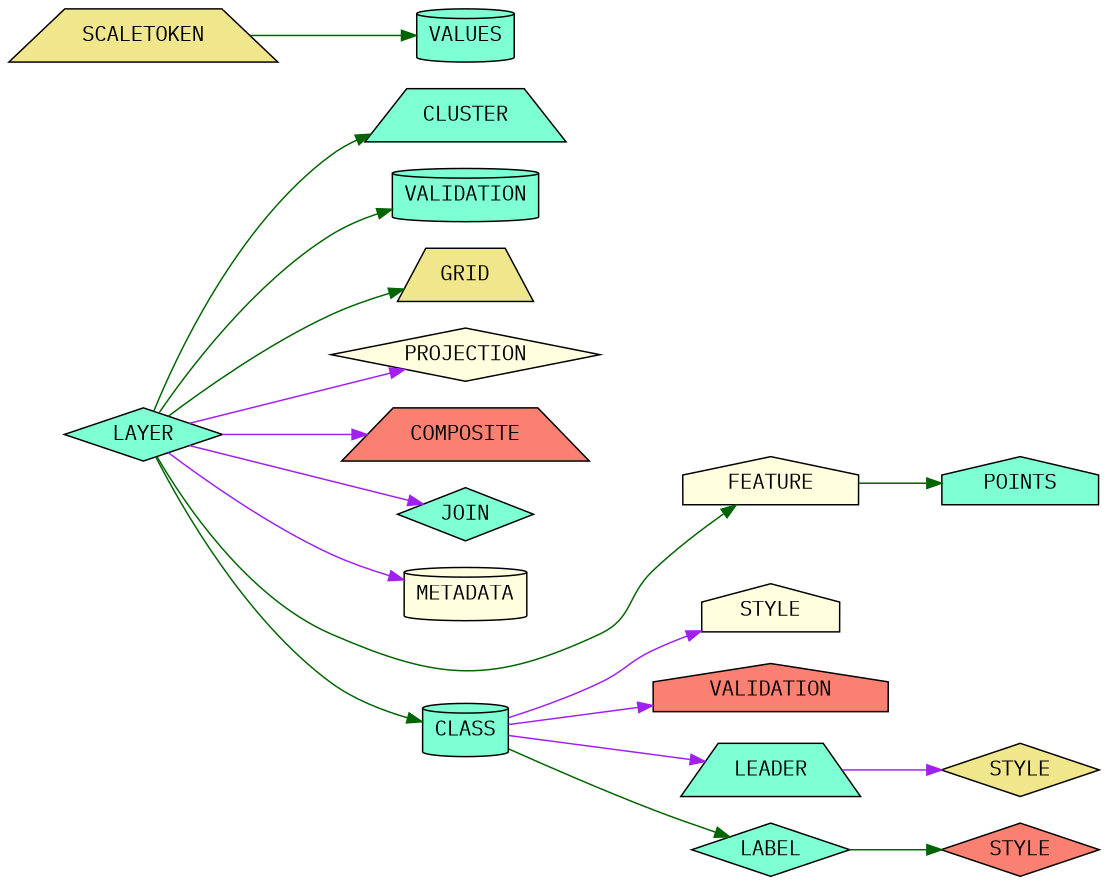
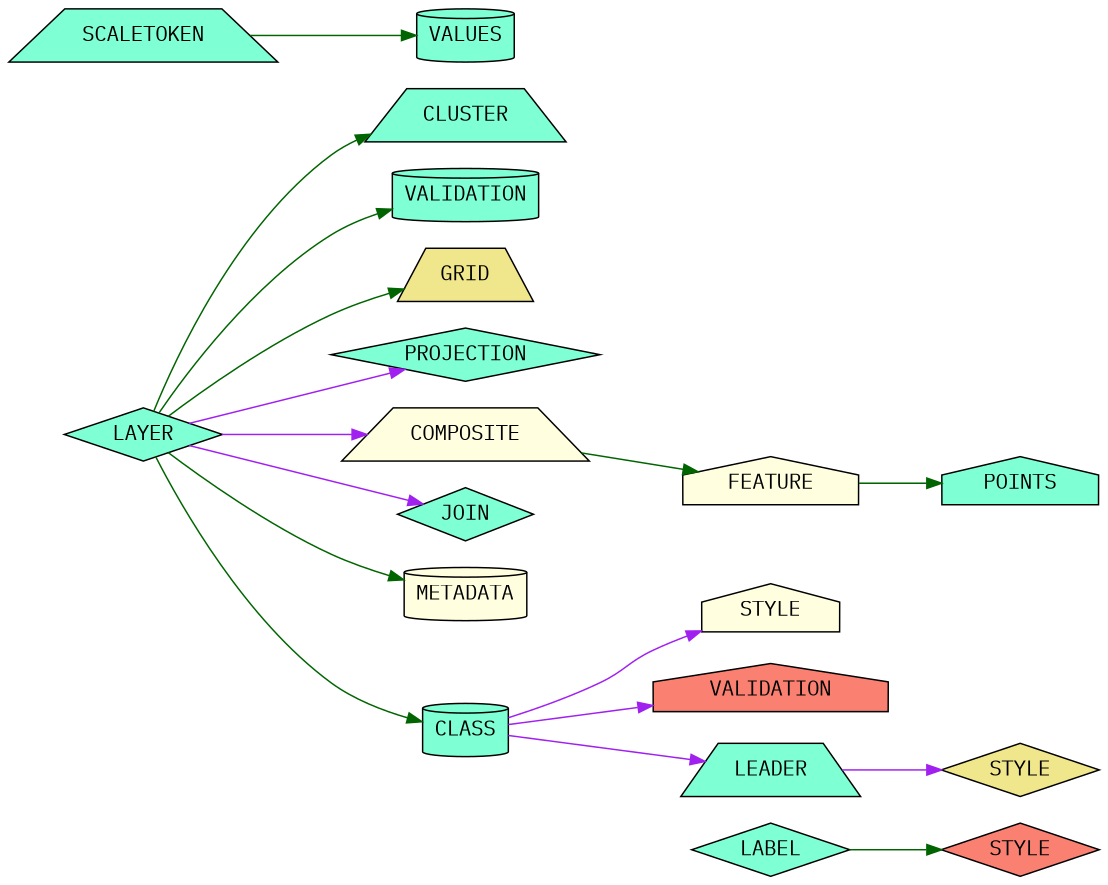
  digraph {
    fontname="IBM Plex Mono"
    rankdir=LR
    node [fillcolor=aquamarine fontname="IBM Plex Mono" shape=diamond style=filled]
    edge [color=darkgreen fontname="IBM Plex Mono"]
    n1 [label=LAYER]
    n2 [label=CLUSTER shape=trapezium]
    n3 [label=VALIDATION shape=cylinder]
    n4 [fillcolor=khaki label=GRID shape=trapezium]
-   n5 [fillcolor=lightyellow label=PROJECTION]
-   n6 [fillcolor=salmon label=COMPOSITE shape=trapezium]
+   n5 [label=PROJECTION]
+   n6 [fillcolor=lightyellow label=COMPOSITE shape=trapezium]
    n7 [label=JOIN]
    n8 [fillcolor=lightyellow label=METADATA shape=cylinder]
    n9 [label=CLASS shape=cylinder]
    n10 [fillcolor=lightyellow label=FEATURE shape=house]
-   n11 [fillcolor=khaki label=SCALETOKEN shape=trapezium]
+   n11 [label=SCALETOKEN shape=trapezium]
    n12 [label=VALUES shape=cylinder]
    n13 [fillcolor=lightyellow label=STYLE shape=house]
    n14 [fillcolor=salmon label=VALIDATION shape=house]
    n15 [label=LEADER shape=trapezium]
    n16 [label=LABEL]
    n17 [label=POINTS shape=house]
    n18 [fillcolor=khaki label=STYLE]
    n19 [fillcolor=salmon label=STYLE]
    n1 -> n2
    n1 -> n3
    n1 -> n4
    n1 -> n5 [color=purple]
    n1 -> n6 [color=purple]
    n1 -> n7 [color=purple]
-   n1 -> n8 [color=purple]
+   n1 -> n8
    n1 -> n9
-   n1 -> n10
+   n6 -> n10
    n9 -> n13 [color=purple]
    n9 -> n14 [color=purple]
    n9 -> n15 [color=purple]
-   n9 -> n16
    n10 -> n17
    n11 -> n12
    n15 -> n18 [color=purple]
    n16 -> n19
  }
